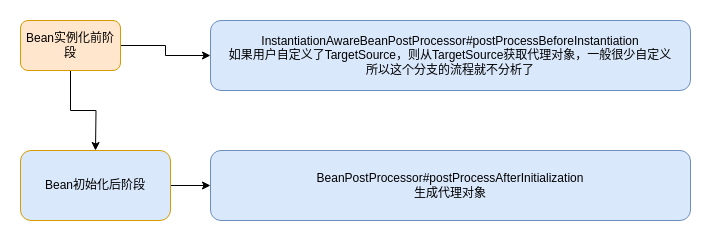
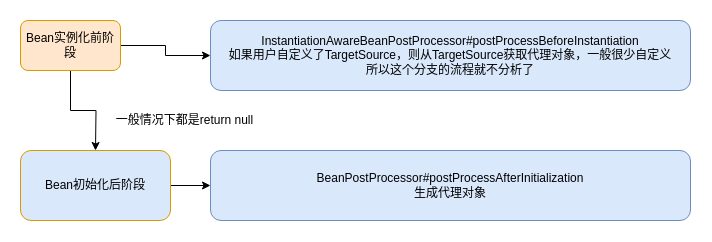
  <mxCell id="0" />
  <mxCell id="1" parent="0" />
  <mxCell id="2" style="edgeStyle=orthogonalEdgeStyle;rounded=0;orthogonalLoop=1;jettySize=auto;html=1;exitX=0.5;exitY=1;exitDx=0;exitDy=0;entryX=0.5;entryY=0;entryDx=0;entryDy=0;" edge="1" parent="1" source="4"><mxGeometry relative="1" as="geometry"><mxPoint x="95" y="150" as="targetPoint" /></mxGeometry></mxCell>
  <mxCell id="3" style="edgeStyle=orthogonalEdgeStyle;rounded=0;orthogonalLoop=1;jettySize=auto;html=1;exitX=1;exitY=0.5;exitDx=0;exitDy=0;entryX=0;entryY=0.5;entryDx=0;entryDy=0;" edge="1" parent="1" source="4" target="5"><mxGeometry relative="1" as="geometry" /></mxCell>
  <mxCell id="4" value="Bean实例化前阶段" style="rounded=1;whiteSpace=wrap;html=1;fillColor=#ffe6cc;strokeColor=#d79b00;" vertex="1" parent="1"><mxGeometry x="20" y="20" width="100" height="50" as="geometry" /></mxCell>
  <mxCell id="5" value="InstantiationAwareBeanPostProcessor#postProcessBeforeInstantiation&lt;br&gt;如果用户自定义了TargetSource，则从TargetSource获取代理对象，一般很少自定义&lt;br&gt;所以这个分支的流程就不分析了" style="rounded=1;whiteSpace=wrap;html=1;fillColor=#dae8fc;strokeColor=#6c8ebf;" vertex="1" parent="1"><mxGeometry x="210" y="20" width="480" height="70" as="geometry" /></mxCell>
+ <mxCell id="6" value="一般情况下都是return null" style="text;html=1;align=center;verticalAlign=middle;resizable=0;points=[];autosize=1;strokeColor=none;fillColor=none;" vertex="1" parent="1"><mxGeometry x="109" y="110" width="150" height="20" as="geometry" /></mxCell>
  <mxCell id="7" style="edgeStyle=orthogonalEdgeStyle;rounded=0;orthogonalLoop=1;jettySize=auto;html=1;exitX=1;exitY=0.5;exitDx=0;exitDy=0;entryX=0;entryY=0.5;entryDx=0;entryDy=0;" edge="1" parent="1" source="8" target="9"><mxGeometry relative="1" as="geometry" /></mxCell>
  <mxCell id="8" value="Bean初始化后阶段" style="rounded=1;whiteSpace=wrap;html=1;fillColor=#dae8fc;strokeColor=#d79b00;" vertex="1" parent="1"><mxGeometry x="20" y="150" width="150" height="70" as="geometry" /></mxCell>
  <mxCell id="9" value="BeanPostProcessor#postProcessAfterInitialization&lt;br&gt;生成代理对象" style="rounded=1;whiteSpace=wrap;html=1;fillColor=#dae8fc;strokeColor=#6c8ebf;" vertex="1" parent="1"><mxGeometry x="210" y="150" width="480" height="70" as="geometry" /></mxCell>
